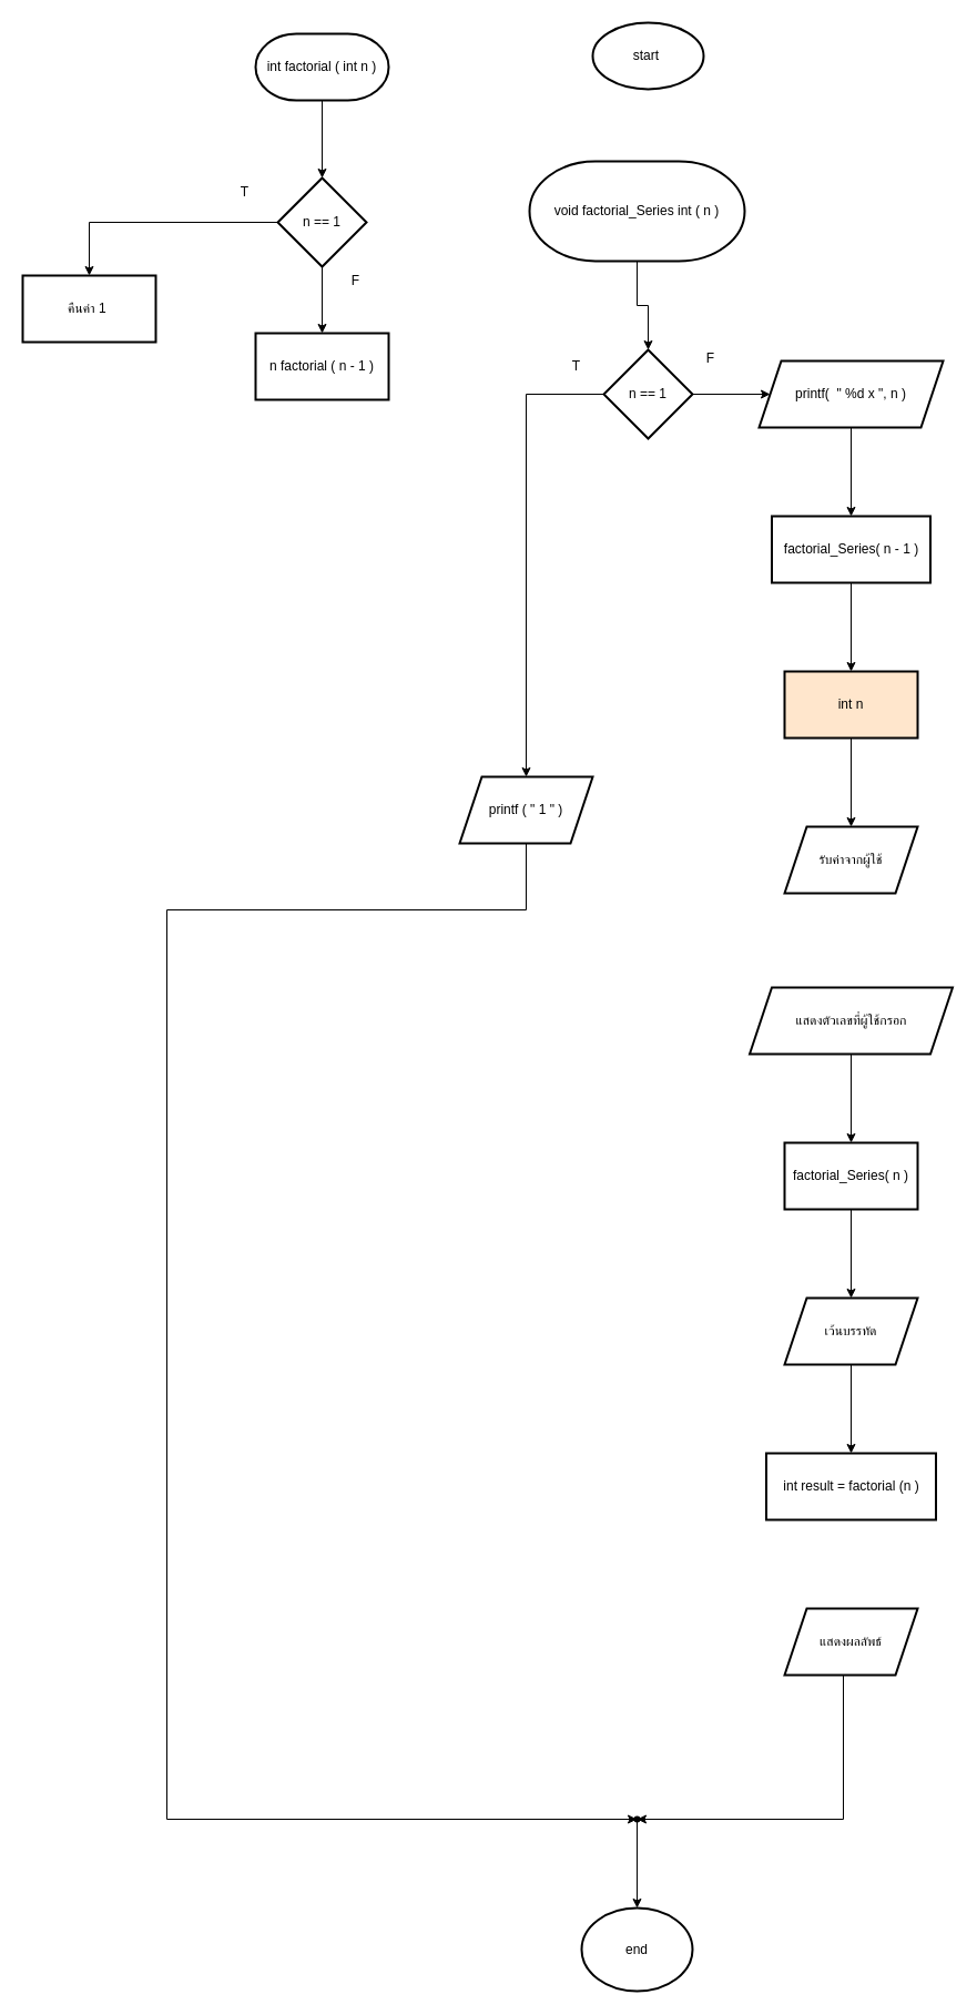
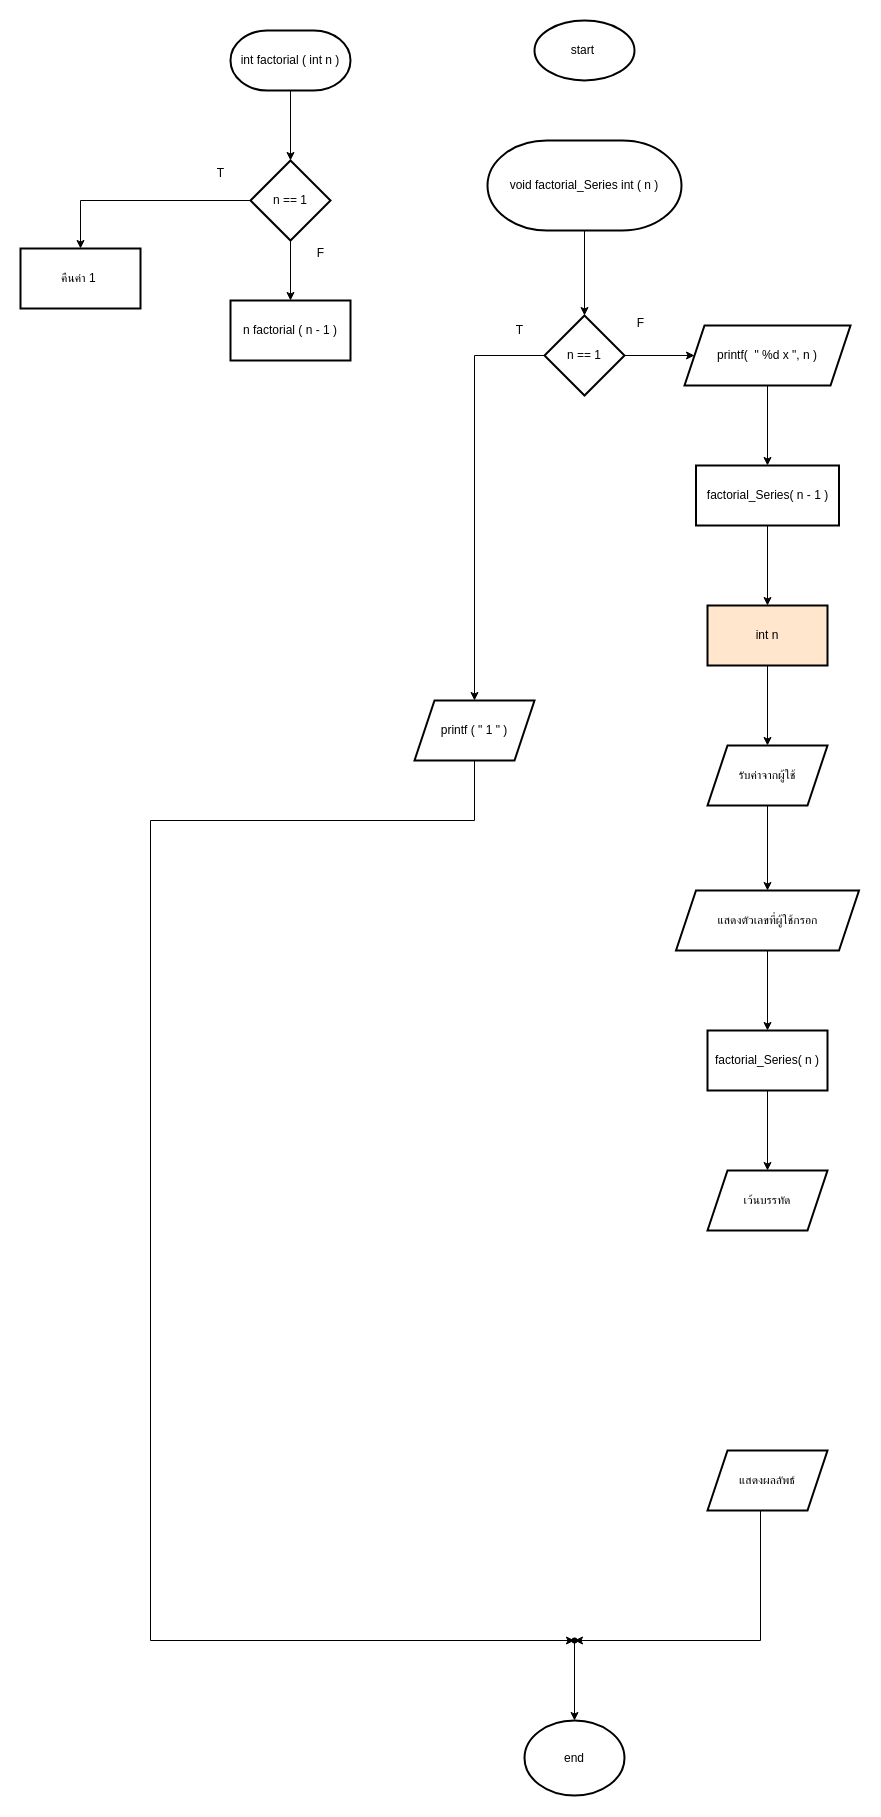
  <mxCell id="0" />
  <mxCell id="1" parent="0" />
  <mxCell id="2" value="start&amp;nbsp;" style="strokeWidth=2;html=1;shape=mxgraph.flowchart.start_1;whiteSpace=wrap;" vertex="1" parent="1"><mxGeometry x="534" y="20" width="100" height="60" as="geometry" /></mxCell>
  <mxCell id="3" value="" style="edgeStyle=orthogonalEdgeStyle;rounded=0;orthogonalLoop=1;jettySize=auto;html=1;" edge="1" parent="1" source="4" target="7"><mxGeometry relative="1" as="geometry" /></mxCell>
- <mxCell id="4" value="void factorial_Series int ( n )" style="strokeWidth=2;html=1;shape=mxgraph.flowchart.terminator;whiteSpace=wrap;" vertex="1" parent="1"><mxGeometry x="477" y="145" width="194" height="90" as="geometry" /></mxCell>
+ <mxCell id="4" value="void factorial_Series int ( n )" style="strokeWidth=2;html=1;shape=mxgraph.flowchart.terminator;whiteSpace=wrap;" vertex="1" parent="1"><mxGeometry x="487" y="140" width="194" height="90" as="geometry" /></mxCell>
  <mxCell id="5" value="" style="edgeStyle=orthogonalEdgeStyle;rounded=0;orthogonalLoop=1;jettySize=auto;html=1;" edge="1" parent="1" source="7" target="9"><mxGeometry relative="1" as="geometry" /></mxCell>
  <mxCell id="6" value="" style="edgeStyle=orthogonalEdgeStyle;rounded=0;orthogonalLoop=1;jettySize=auto;html=1;" edge="1" parent="1" source="7" target="12"><mxGeometry relative="1" as="geometry" /></mxCell>
  <mxCell id="7" value="n == 1" style="rhombus;whiteSpace=wrap;html=1;strokeWidth=2;" vertex="1" parent="1"><mxGeometry x="544" y="315" width="80" height="80" as="geometry" /></mxCell>
  <mxCell id="8" style="edgeStyle=orthogonalEdgeStyle;rounded=0;orthogonalLoop=1;jettySize=auto;html=1;exitX=0.5;exitY=1;exitDx=0;exitDy=0;entryX=0.008;entryY=0.542;entryDx=0;entryDy=0;entryPerimeter=0;" edge="1" parent="1" source="9" target="31"><mxGeometry relative="1" as="geometry"><mxPoint x="484" y="1819.96" as="targetPoint" /><mxPoint x="384" y="939.96" as="sourcePoint" /><Array as="points"><mxPoint x="474" y="820" /><mxPoint x="150" y="820" /><mxPoint x="150" y="1640" /></Array></mxGeometry></mxCell>
  <mxCell id="9" value="printf ( &quot; 1 &quot; )" style="shape=parallelogram;perimeter=parallelogramPerimeter;whiteSpace=wrap;html=1;fixedSize=1;strokeWidth=2;" vertex="1" parent="1"><mxGeometry x="414" y="700" width="120" height="60" as="geometry" /></mxCell>
  <mxCell id="10" value="T" style="text;html=1;align=center;verticalAlign=middle;resizable=0;points=[];autosize=1;strokeColor=none;fillColor=none;" vertex="1" parent="1"><mxGeometry x="504" y="315" width="30" height="30" as="geometry" /></mxCell>
  <mxCell id="11" value="" style="edgeStyle=orthogonalEdgeStyle;rounded=0;orthogonalLoop=1;jettySize=auto;html=1;" edge="1" parent="1" source="12" target="15"><mxGeometry relative="1" as="geometry" /></mxCell>
  <mxCell id="12" value="printf(&amp;nbsp; &quot; %d x &quot;, n )" style="shape=parallelogram;perimeter=parallelogramPerimeter;whiteSpace=wrap;html=1;fixedSize=1;strokeWidth=2;" vertex="1" parent="1"><mxGeometry x="684" y="325" width="166" height="60" as="geometry" /></mxCell>
  <mxCell id="13" value="F" style="text;html=1;align=center;verticalAlign=middle;resizable=0;points=[];autosize=1;strokeColor=none;fillColor=none;" vertex="1" parent="1"><mxGeometry x="625" y="308" width="30" height="30" as="geometry" /></mxCell>
  <mxCell id="14" value="" style="edgeStyle=orthogonalEdgeStyle;rounded=0;orthogonalLoop=1;jettySize=auto;html=1;" edge="1" parent="1" source="15" target="17"><mxGeometry relative="1" as="geometry" /></mxCell>
  <mxCell id="15" value="factorial_Series( n - 1 )" style="whiteSpace=wrap;html=1;strokeWidth=2;" vertex="1" parent="1"><mxGeometry x="695.5" y="465" width="143" height="60" as="geometry" /></mxCell>
  <mxCell id="16" value="" style="edgeStyle=orthogonalEdgeStyle;rounded=0;orthogonalLoop=1;jettySize=auto;html=1;" edge="1" parent="1" source="17" target="19"><mxGeometry relative="1" as="geometry" /></mxCell>
  <mxCell id="17" value="int n" style="whiteSpace=wrap;html=1;strokeWidth=2;fillColor=#ffe6cc;" vertex="1" parent="1"><mxGeometry x="707" y="605" width="120" height="60" as="geometry" /></mxCell>
+ <mxCell id="18" value="" style="edgeStyle=orthogonalEdgeStyle;rounded=0;orthogonalLoop=1;jettySize=auto;html=1;" edge="1" parent="1" source="19" target="21"><mxGeometry relative="1" as="geometry" /></mxCell>
  <mxCell id="19" value="รับค่าจากผู้ใช้" style="shape=parallelogram;perimeter=parallelogramPerimeter;whiteSpace=wrap;html=1;fixedSize=1;strokeWidth=2;" vertex="1" parent="1"><mxGeometry x="707" y="745" width="120" height="60" as="geometry" /></mxCell>
  <mxCell id="20" value="" style="edgeStyle=orthogonalEdgeStyle;rounded=0;orthogonalLoop=1;jettySize=auto;html=1;" edge="1" parent="1" source="21" target="23"><mxGeometry relative="1" as="geometry" /></mxCell>
  <mxCell id="21" value="แสดงตัวเลขที่ผู้ใช้กรอก" style="shape=parallelogram;perimeter=parallelogramPerimeter;whiteSpace=wrap;html=1;fixedSize=1;strokeWidth=2;" vertex="1" parent="1"><mxGeometry x="675.5" y="890" width="183" height="60" as="geometry" /></mxCell>
  <mxCell id="22" value="" style="edgeStyle=orthogonalEdgeStyle;rounded=0;orthogonalLoop=1;jettySize=auto;html=1;" edge="1" parent="1" source="23" target="25"><mxGeometry relative="1" as="geometry" /></mxCell>
  <mxCell id="23" value="factorial_Series( n )" style="whiteSpace=wrap;html=1;strokeWidth=2;" vertex="1" parent="1"><mxGeometry x="707" y="1030" width="120" height="60" as="geometry" /></mxCell>
- <mxCell id="24" value="" style="edgeStyle=orthogonalEdgeStyle;rounded=0;orthogonalLoop=1;jettySize=auto;html=1;" edge="1" parent="1" source="25" target="26"><mxGeometry relative="1" as="geometry" /></mxCell>
  <mxCell id="25" value="เว้นบรรทัด" style="shape=parallelogram;perimeter=parallelogramPerimeter;whiteSpace=wrap;html=1;fixedSize=1;strokeWidth=2;" vertex="1" parent="1"><mxGeometry x="707" y="1170" width="120" height="60" as="geometry" /></mxCell>
- <mxCell id="26" value="int result = factorial (n )" style="whiteSpace=wrap;html=1;strokeWidth=2;" vertex="1" parent="1"><mxGeometry x="690.5" y="1310" width="153" height="60" as="geometry" /></mxCell>
  <mxCell id="27" value="แสดงผลลัพธ์" style="shape=parallelogram;perimeter=parallelogramPerimeter;whiteSpace=wrap;html=1;fixedSize=1;strokeWidth=2;" vertex="1" parent="1"><mxGeometry x="707" y="1450" width="120" height="60" as="geometry" /></mxCell>
  <mxCell id="28" value="end" style="strokeWidth=2;html=1;shape=mxgraph.flowchart.start_1;whiteSpace=wrap;" vertex="1" parent="1"><mxGeometry x="524" y="1720" width="100" height="75" as="geometry" /></mxCell>
  <mxCell id="29" value="" style="edgeStyle=orthogonalEdgeStyle;rounded=0;orthogonalLoop=1;jettySize=auto;html=1;" edge="1" parent="1" source="27" target="31"><mxGeometry relative="1" as="geometry"><mxPoint x="767" y="1510" as="sourcePoint" /><mxPoint x="574" y="1720" as="targetPoint" /><Array as="points"><mxPoint x="760" y="1640" /></Array></mxGeometry></mxCell>
  <mxCell id="30" value="" style="edgeStyle=orthogonalEdgeStyle;rounded=0;orthogonalLoop=1;jettySize=auto;html=1;" edge="1" parent="1" source="31" target="28"><mxGeometry relative="1" as="geometry" /></mxCell>
  <mxCell id="31" value="" style="shape=waypoint;sketch=0;fillStyle=solid;size=6;pointerEvents=1;points=[];fillColor=none;resizable=0;rotatable=0;perimeter=centerPerimeter;snapToPoint=1;" vertex="1" parent="1"><mxGeometry x="564" y="1630" width="20" height="20" as="geometry" /></mxCell>
  <mxCell id="32" value="" style="edgeStyle=orthogonalEdgeStyle;rounded=0;orthogonalLoop=1;jettySize=auto;html=1;" edge="1" parent="1" source="33" target="36"><mxGeometry relative="1" as="geometry" /></mxCell>
  <mxCell id="33" value="int factorial ( int n )" style="strokeWidth=2;html=1;shape=mxgraph.flowchart.terminator;whiteSpace=wrap;" vertex="1" parent="1"><mxGeometry x="230" y="30" width="120" height="60" as="geometry" /></mxCell>
  <mxCell id="34" value="" style="edgeStyle=orthogonalEdgeStyle;rounded=0;orthogonalLoop=1;jettySize=auto;html=1;" edge="1" parent="1" source="36" target="37"><mxGeometry relative="1" as="geometry" /></mxCell>
  <mxCell id="35" value="" style="edgeStyle=orthogonalEdgeStyle;rounded=0;orthogonalLoop=1;jettySize=auto;html=1;" edge="1" parent="1" source="36" target="38"><mxGeometry relative="1" as="geometry" /></mxCell>
  <mxCell id="36" value="n == 1" style="rhombus;whiteSpace=wrap;html=1;strokeWidth=2;" vertex="1" parent="1"><mxGeometry x="250" y="160" width="80" height="80" as="geometry" /></mxCell>
  <mxCell id="37" value="คืนค่า 1&amp;nbsp;" style="whiteSpace=wrap;html=1;strokeWidth=2;" vertex="1" parent="1"><mxGeometry x="20" y="248" width="120" height="60" as="geometry" /></mxCell>
  <mxCell id="38" value="n factorial ( n - 1 )" style="whiteSpace=wrap;html=1;strokeWidth=2;" vertex="1" parent="1"><mxGeometry x="230" y="300" width="120" height="60" as="geometry" /></mxCell>
  <mxCell id="39" value="F" style="text;html=1;align=center;verticalAlign=middle;resizable=0;points=[];autosize=1;strokeColor=none;fillColor=none;" vertex="1" parent="1"><mxGeometry x="305" y="238" width="30" height="30" as="geometry" /></mxCell>
  <mxCell id="40" value="T" style="text;html=1;align=center;verticalAlign=middle;resizable=0;points=[];autosize=1;strokeColor=none;fillColor=none;" vertex="1" parent="1"><mxGeometry x="205" y="158" width="30" height="30" as="geometry" /></mxCell>
